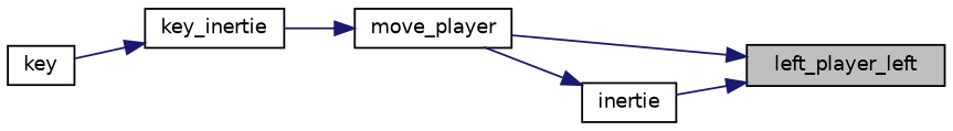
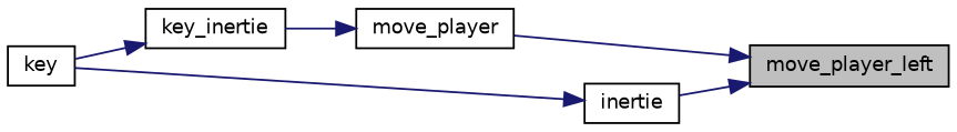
  digraph {
    rankdir=RL
    node [color=black fillcolor=white fontname=Helvetica fontsize=10 shape=record style=filled]
    edge [color=midnightblue dir=back fontname=Helvetica fontsize=10 labelfontname=Helvetica labelfontsize=10 style=solid]
-   n1 [fillcolor=grey75 fontcolor=black height=0.2 label=left_player_left width=0.4]
+   n1 [fillcolor=grey75 fontcolor=black height=0.2 label=move_player_left width=0.4]
    n2 [height=0.2 label=inertie width=0.4]
    n3 [height=0.2 label=move_player width=0.4]
    n4 [height=0.2 label=key_inertie width=0.4]
    n5 [height=0.2 label=key width=0.4]
    n1 -> n2
    n1 -> n3
-   n2 -> n3
+   n2 -> n5
    n3 -> n4
    n4 -> n5
  }
